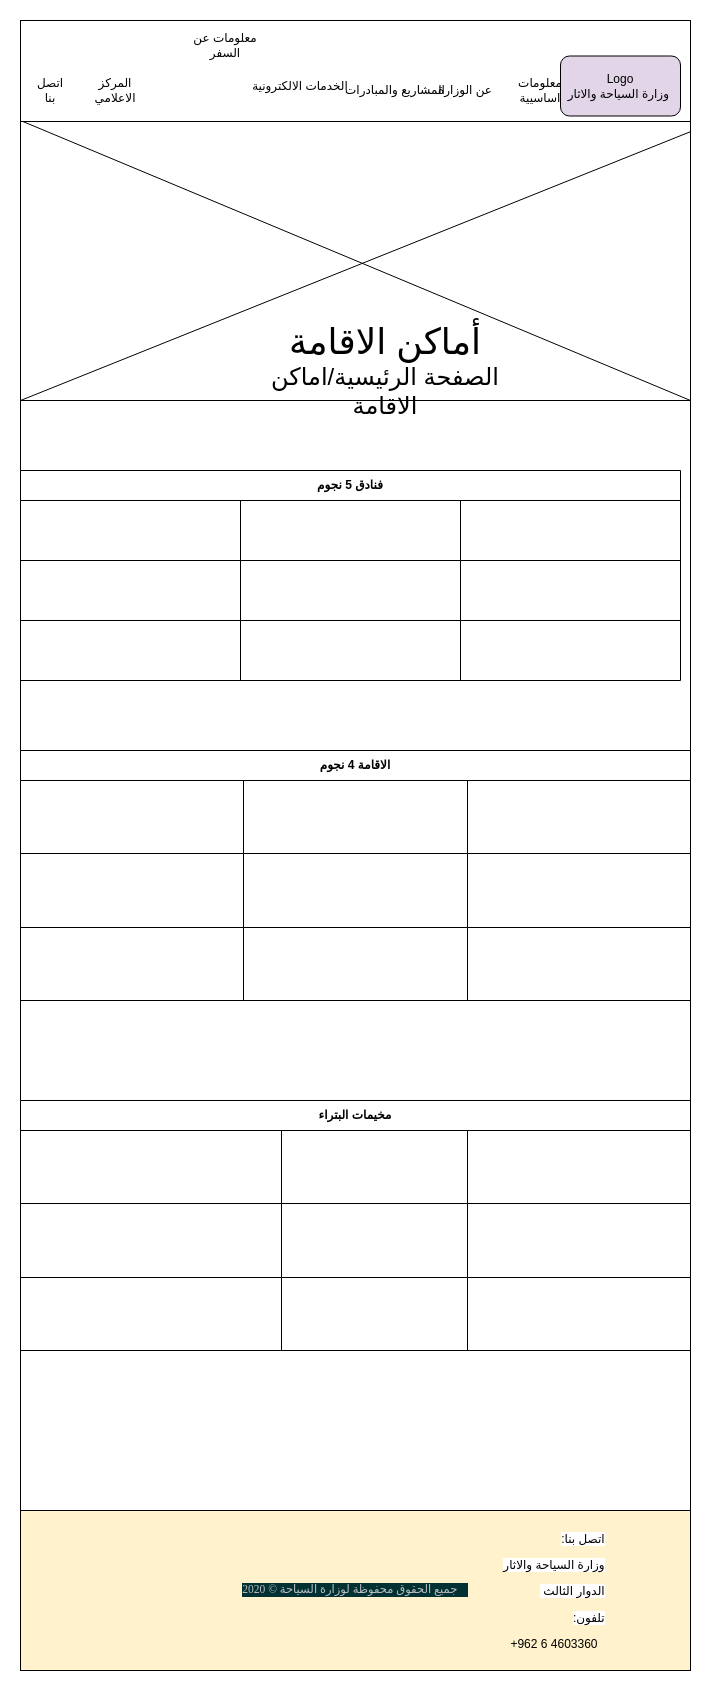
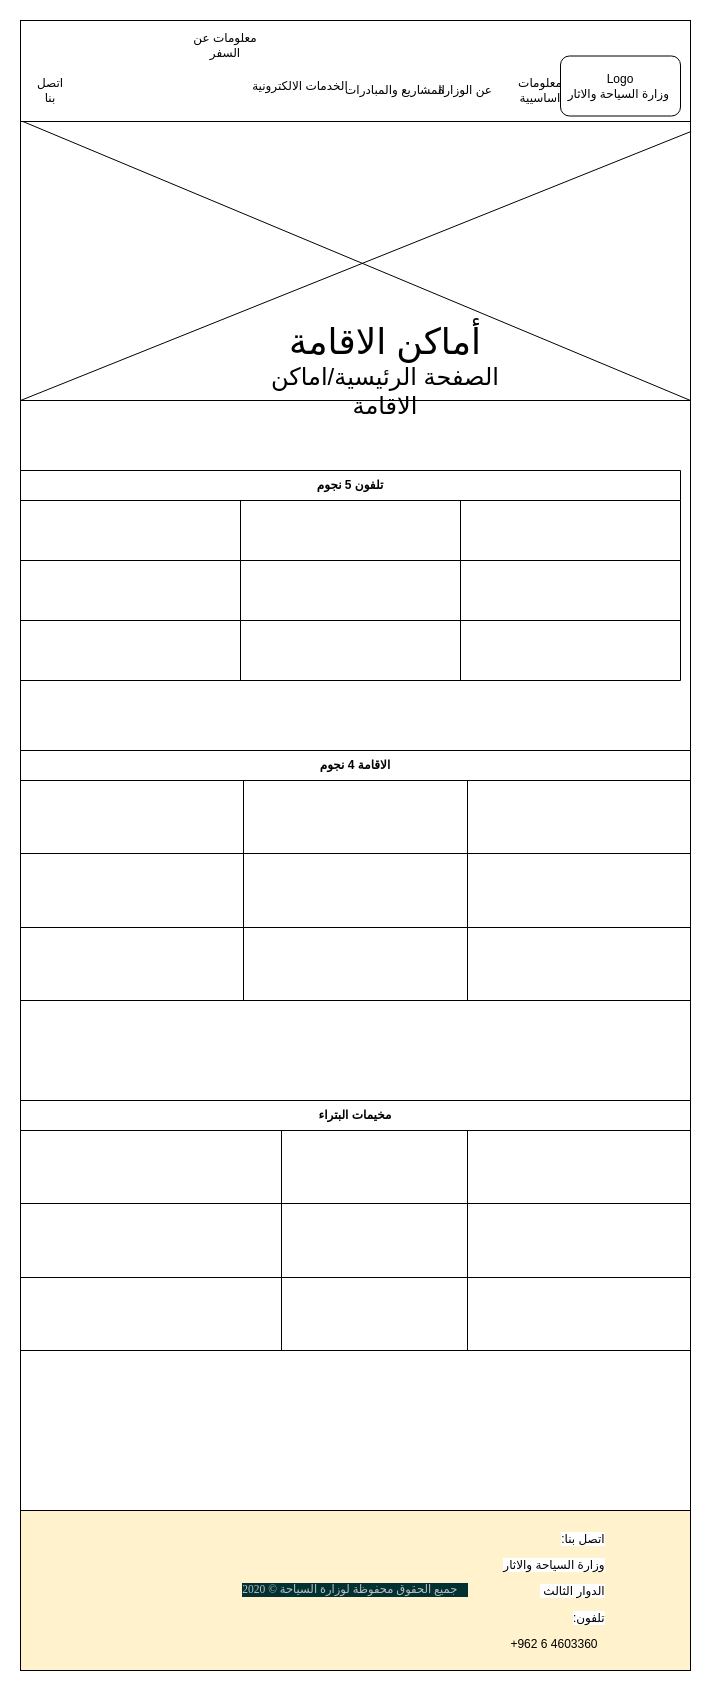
  <mxCell id="0" />
  <mxCell id="1" parent="0" />
  <mxCell id="2" value="" style="rounded=0;whiteSpace=wrap;html=1;fontStyle=1" parent="1" vertex="1"><mxGeometry x="20" y="20" width="670" height="1650" as="geometry" /></mxCell>
  <mxCell id="3" value="&lt;div class=&quot;sct-copyright&quot; style=&quot;box-sizing: border-box ; color: rgb(189 , 190 , 192) ; float: right ; padding-left: 0px ; padding-right: 0.9em ; font-family: &amp;#34;newfont&amp;#34; ; font-size: 11.52px ; text-align: left ; background-color: rgb(1 , 49 , 51)&quot;&gt;جميع الحقوق محفوظة لوزارة السياحة ©&amp;nbsp;2020&lt;/div&gt;&lt;div&gt;&lt;br&gt;&lt;/div&gt;" style="rounded=0;whiteSpace=wrap;html=1;fillColor=#fff2cc;" parent="1" vertex="1"><mxGeometry x="20" y="1510" width="670" height="160" as="geometry" /></mxCell>
  <mxCell id="4" value="&lt;p class=&quot;MsoNormal&quot; align=&quot;right&quot; style=&quot;text-align: right&quot;&gt;&lt;span lang=&quot;AR-SA&quot; dir=&quot;RTL&quot; style=&quot;font-family: &amp;#34;arial&amp;#34; , sans-serif&quot;&gt;&lt;span style=&quot;background-color: rgb(255 , 255 , 255)&quot;&gt;اتصل بنا:&lt;/span&gt;&lt;span style=&quot;background-color: yellow&quot;&gt;&lt;/span&gt;&lt;/span&gt;&lt;/p&gt;&lt;p class=&quot;MsoNormal&quot; align=&quot;right&quot; style=&quot;text-align: right&quot;&gt;&lt;span lang=&quot;AR-SA&quot; dir=&quot;RTL&quot; style=&quot;font-family: &amp;#34;arial&amp;#34; , sans-serif&quot;&gt;&lt;span style=&quot;background-color: rgb(255 , 255 , 255)&quot;&gt;وزارة السياحة والاثار&lt;/span&gt;&lt;/span&gt;&lt;/p&gt;&lt;p class=&quot;MsoNormal&quot; align=&quot;right&quot; style=&quot;text-align: right&quot;&gt;&lt;span lang=&quot;AR-SA&quot; dir=&quot;RTL&quot; style=&quot;font-family: &amp;#34;arial&amp;#34; , sans-serif&quot;&gt;&lt;span style=&quot;background-color: rgb(255 , 255 , 255)&quot;&gt;الدوار الثالث&amp;nbsp;&lt;/span&gt;&lt;/span&gt;&lt;/p&gt;&lt;p class=&quot;MsoNormal&quot; align=&quot;right&quot; style=&quot;text-align: right&quot;&gt;&lt;span lang=&quot;AR-SA&quot; dir=&quot;RTL&quot; style=&quot;font-family: &amp;#34;arial&amp;#34; , sans-serif&quot;&gt;&lt;span style=&quot;background-color: rgb(255 , 255 , 255)&quot;&gt;تلفون:&lt;/span&gt;&lt;/span&gt;&lt;/p&gt;&lt;span style=&quot;line-height: 107% ; font-family: &amp;#34;arial&amp;#34; , sans-serif&quot;&gt;&lt;font style=&quot;font-size: 12px&quot;&gt;+962 6 4603360&lt;/font&gt;&lt;/span&gt;" style="text;html=1;strokeColor=none;fillColor=none;align=center;verticalAlign=middle;whiteSpace=wrap;rounded=0;" parent="1" vertex="1"><mxGeometry x="474" y="1520" width="160" height="130" as="geometry" /></mxCell>
  <mxCell id="5" value="" style="rounded=0;whiteSpace=wrap;html=1;" parent="1" vertex="1"><mxGeometry x="20" y="120" width="670" height="280" as="geometry" /></mxCell>
  <mxCell id="6" value="&lt;font&gt;&lt;font style=&quot;font-size: 36px&quot;&gt;أماكن الاقامة&lt;/font&gt;&lt;br&gt;&lt;font style=&quot;font-size: 24px&quot;&gt;الصفحة الرئيسية/اماكن الاقامة&lt;/font&gt;&lt;/font&gt;&lt;font&gt;&lt;br&gt;&lt;/font&gt;" style="text;html=1;strokeColor=none;fillColor=none;align=center;verticalAlign=middle;whiteSpace=wrap;rounded=0;" parent="1" vertex="1"><mxGeometry x="240" y="330" width="290" height="80" as="geometry" /></mxCell>
  <mxCell id="7" value="" style="endArrow=none;html=1;exitX=0;exitY=1;exitDx=0;exitDy=0;entryX=1.001;entryY=0.039;entryDx=0;entryDy=0;entryPerimeter=0;" parent="1" source="5" target="5" edge="1"><mxGeometry width="50" height="50" relative="1" as="geometry"><mxPoint x="300" y="320" as="sourcePoint" /><mxPoint x="350" y="270" as="targetPoint" /></mxGeometry></mxCell>
  <mxCell id="8" value="" style="endArrow=none;html=1;entryX=0;entryY=0;entryDx=0;entryDy=0;exitX=1;exitY=1;exitDx=0;exitDy=0;" parent="1" source="5" target="5" edge="1"><mxGeometry width="50" height="50" relative="1" as="geometry"><mxPoint x="300" y="380" as="sourcePoint" /><mxPoint x="350" y="330" as="targetPoint" /></mxGeometry></mxCell>
  <mxCell id="9" value="" style="rounded=0;whiteSpace=wrap;html=1;" vertex="1" parent="1"><mxGeometry x="20" y="20" width="670" height="101" as="geometry" /></mxCell>
- <mxCell id="10" value="Logo&lt;br&gt;وزارة السياحة والاثار&amp;nbsp;" style="rounded=1;whiteSpace=wrap;html=1;fillColor=#e1d5e7;" vertex="1" parent="1"><mxGeometry x="560" y="55.5" width="120" height="60" as="geometry" /></mxCell>
+ <mxCell id="10" value="Logo&lt;br&gt;وزارة السياحة والاثار&amp;nbsp;" style="rounded=1;whiteSpace=wrap;html=1;" vertex="1" parent="1"><mxGeometry x="560" y="55.5" width="120" height="60" as="geometry" /></mxCell>
  <mxCell id="11" value="معلومات اساسيية" style="text;html=1;strokeColor=none;fillColor=none;align=center;verticalAlign=middle;whiteSpace=wrap;rounded=0;" vertex="1" parent="1"><mxGeometry x="510" y="80" width="60" height="20" as="geometry" /></mxCell>
  <mxCell id="12" value="عن الوزارة" style="text;html=1;strokeColor=none;fillColor=none;align=center;verticalAlign=middle;whiteSpace=wrap;rounded=0;" vertex="1" parent="1"><mxGeometry x="430" y="80" width="70" height="20" as="geometry" /></mxCell>
  <mxCell id="13" value="المشاريع والمبادرات" style="text;html=1;strokeColor=none;fillColor=none;align=center;verticalAlign=middle;whiteSpace=wrap;rounded=0;" vertex="1" parent="1"><mxGeometry x="340" y="80" width="110" height="20" as="geometry" /></mxCell>
  <mxCell id="14" value="الخدمات الالكترونية" style="text;html=1;strokeColor=none;fillColor=none;align=center;verticalAlign=middle;whiteSpace=wrap;rounded=0;" vertex="1" parent="1"><mxGeometry x="250" y="80" width="100" height="11" as="geometry" /></mxCell>
  <mxCell id="15" value="معلومات عن السفر" style="text;html=1;strokeColor=none;fillColor=none;align=center;verticalAlign=middle;whiteSpace=wrap;rounded=0;" vertex="1" parent="1"><mxGeometry x="185" y="35" width="80" height="20" as="geometry" /></mxCell>
- <mxCell id="16" value="المركز الاعلامي" style="text;html=1;strokeColor=none;fillColor=none;align=center;verticalAlign=middle;whiteSpace=wrap;rounded=0;" vertex="1" parent="1"><mxGeometry x="80" y="80" width="70" height="20" as="geometry" /></mxCell>
  <mxCell id="17" value="اتصل بنا" style="text;html=1;strokeColor=none;fillColor=none;align=center;verticalAlign=middle;whiteSpace=wrap;rounded=0;" vertex="1" parent="1"><mxGeometry x="30" y="80" width="40" height="20" as="geometry" /></mxCell>
- <mxCell id="18" value="فنادق 5 نجوم" style="shape=table;html=1;whiteSpace=wrap;startSize=30;container=1;collapsible=0;childLayout=tableLayout;fontStyle=1;align=center;" vertex="1" parent="1"><mxGeometry x="20" y="470" width="660" height="210" as="geometry" /></mxCell>
+ <mxCell id="18" value="تلفون 5 نجوم" style="shape=table;html=1;whiteSpace=wrap;startSize=30;container=1;collapsible=0;childLayout=tableLayout;fontStyle=1;align=center;" vertex="1" parent="1"><mxGeometry x="20" y="470" width="660" height="210" as="geometry" /></mxCell>
  <mxCell id="19" value="" style="shape=partialRectangle;html=1;whiteSpace=wrap;collapsible=0;dropTarget=0;pointerEvents=0;fillColor=none;top=0;left=0;bottom=0;right=0;points=[[0,0.5],[1,0.5]];portConstraint=eastwest;" vertex="1" parent="18"><mxGeometry y="30" width="660" height="60" as="geometry" /></mxCell>
  <mxCell id="20" value="" style="shape=partialRectangle;html=1;whiteSpace=wrap;connectable=0;fillColor=none;top=0;left=0;bottom=0;right=0;overflow=hidden;" vertex="1" parent="19"><mxGeometry width="220" height="60" as="geometry" /></mxCell>
  <mxCell id="21" value="" style="shape=partialRectangle;html=1;whiteSpace=wrap;connectable=0;fillColor=none;top=0;left=0;bottom=0;right=0;overflow=hidden;" vertex="1" parent="19"><mxGeometry x="220" width="220" height="60" as="geometry" /></mxCell>
  <mxCell id="22" value="" style="shape=partialRectangle;html=1;whiteSpace=wrap;connectable=0;fillColor=none;top=0;left=0;bottom=0;right=0;overflow=hidden;" vertex="1" parent="19"><mxGeometry x="440" width="220" height="60" as="geometry" /></mxCell>
  <mxCell id="23" value="" style="shape=partialRectangle;html=1;whiteSpace=wrap;collapsible=0;dropTarget=0;pointerEvents=0;fillColor=none;top=0;left=0;bottom=0;right=0;points=[[0,0.5],[1,0.5]];portConstraint=eastwest;" vertex="1" parent="18"><mxGeometry y="90" width="660" height="60" as="geometry" /></mxCell>
  <mxCell id="24" value="" style="shape=partialRectangle;html=1;whiteSpace=wrap;connectable=0;fillColor=none;top=0;left=0;bottom=0;right=0;overflow=hidden;" vertex="1" parent="23"><mxGeometry width="220" height="60" as="geometry" /></mxCell>
  <mxCell id="25" value="" style="shape=partialRectangle;html=1;whiteSpace=wrap;connectable=0;fillColor=none;top=0;left=0;bottom=0;right=0;overflow=hidden;" vertex="1" parent="23"><mxGeometry x="220" width="220" height="60" as="geometry" /></mxCell>
  <mxCell id="26" value="" style="shape=partialRectangle;html=1;whiteSpace=wrap;connectable=0;fillColor=none;top=0;left=0;bottom=0;right=0;overflow=hidden;" vertex="1" parent="23"><mxGeometry x="440" width="220" height="60" as="geometry" /></mxCell>
  <mxCell id="27" value="" style="shape=partialRectangle;html=1;whiteSpace=wrap;collapsible=0;dropTarget=0;pointerEvents=0;fillColor=none;top=0;left=0;bottom=0;right=0;points=[[0,0.5],[1,0.5]];portConstraint=eastwest;" vertex="1" parent="18"><mxGeometry y="150" width="660" height="60" as="geometry" /></mxCell>
  <mxCell id="28" value="" style="shape=partialRectangle;html=1;whiteSpace=wrap;connectable=0;fillColor=none;top=0;left=0;bottom=0;right=0;overflow=hidden;" vertex="1" parent="27"><mxGeometry width="220" height="60" as="geometry" /></mxCell>
  <mxCell id="29" value="" style="shape=partialRectangle;html=1;whiteSpace=wrap;connectable=0;fillColor=none;top=0;left=0;bottom=0;right=0;overflow=hidden;" vertex="1" parent="27"><mxGeometry x="220" width="220" height="60" as="geometry" /></mxCell>
  <mxCell id="30" value="" style="shape=partialRectangle;html=1;whiteSpace=wrap;connectable=0;fillColor=none;top=0;left=0;bottom=0;right=0;overflow=hidden;" vertex="1" parent="27"><mxGeometry x="440" width="220" height="60" as="geometry" /></mxCell>
  <mxCell id="31" value="الاقامة 4 نجوم" style="shape=table;html=1;whiteSpace=wrap;startSize=30;container=1;collapsible=0;childLayout=tableLayout;fontStyle=1;align=center;" vertex="1" parent="1"><mxGeometry x="20" y="750" width="670" height="250" as="geometry" /></mxCell>
  <mxCell id="32" value="" style="shape=partialRectangle;html=1;whiteSpace=wrap;collapsible=0;dropTarget=0;pointerEvents=0;fillColor=none;top=0;left=0;bottom=0;right=0;points=[[0,0.5],[1,0.5]];portConstraint=eastwest;" vertex="1" parent="31"><mxGeometry y="30" width="670" height="73" as="geometry" /></mxCell>
  <mxCell id="33" value="" style="shape=partialRectangle;html=1;whiteSpace=wrap;connectable=0;fillColor=none;top=0;left=0;bottom=0;right=0;overflow=hidden;" vertex="1" parent="32"><mxGeometry width="223" height="73" as="geometry" /></mxCell>
  <mxCell id="34" value="" style="shape=partialRectangle;html=1;whiteSpace=wrap;connectable=0;fillColor=none;top=0;left=0;bottom=0;right=0;overflow=hidden;" vertex="1" parent="32"><mxGeometry x="223" width="224" height="73" as="geometry" /></mxCell>
  <mxCell id="35" value="" style="shape=partialRectangle;html=1;whiteSpace=wrap;connectable=0;fillColor=none;top=0;left=0;bottom=0;right=0;overflow=hidden;" vertex="1" parent="32"><mxGeometry x="447" width="223" height="73" as="geometry" /></mxCell>
  <mxCell id="36" value="" style="shape=partialRectangle;html=1;whiteSpace=wrap;collapsible=0;dropTarget=0;pointerEvents=0;fillColor=none;top=0;left=0;bottom=0;right=0;points=[[0,0.5],[1,0.5]];portConstraint=eastwest;" vertex="1" parent="31"><mxGeometry y="103" width="670" height="74" as="geometry" /></mxCell>
  <mxCell id="37" value="" style="shape=partialRectangle;html=1;whiteSpace=wrap;connectable=0;fillColor=none;top=0;left=0;bottom=0;right=0;overflow=hidden;" vertex="1" parent="36"><mxGeometry width="223" height="74" as="geometry" /></mxCell>
  <mxCell id="38" value="" style="shape=partialRectangle;html=1;whiteSpace=wrap;connectable=0;fillColor=none;top=0;left=0;bottom=0;right=0;overflow=hidden;" vertex="1" parent="36"><mxGeometry x="223" width="224" height="74" as="geometry" /></mxCell>
  <mxCell id="39" value="" style="shape=partialRectangle;html=1;whiteSpace=wrap;connectable=0;fillColor=none;top=0;left=0;bottom=0;right=0;overflow=hidden;" vertex="1" parent="36"><mxGeometry x="447" width="223" height="74" as="geometry" /></mxCell>
  <mxCell id="40" value="" style="shape=partialRectangle;html=1;whiteSpace=wrap;collapsible=0;dropTarget=0;pointerEvents=0;fillColor=none;top=0;left=0;bottom=0;right=0;points=[[0,0.5],[1,0.5]];portConstraint=eastwest;" vertex="1" parent="31"><mxGeometry y="177" width="670" height="73" as="geometry" /></mxCell>
  <mxCell id="41" value="" style="shape=partialRectangle;html=1;whiteSpace=wrap;connectable=0;fillColor=none;top=0;left=0;bottom=0;right=0;overflow=hidden;" vertex="1" parent="40"><mxGeometry width="223" height="73" as="geometry" /></mxCell>
  <mxCell id="42" value="" style="shape=partialRectangle;html=1;whiteSpace=wrap;connectable=0;fillColor=none;top=0;left=0;bottom=0;right=0;overflow=hidden;" vertex="1" parent="40"><mxGeometry x="223" width="224" height="73" as="geometry" /></mxCell>
  <mxCell id="43" value="" style="shape=partialRectangle;html=1;whiteSpace=wrap;connectable=0;fillColor=none;top=0;left=0;bottom=0;right=0;overflow=hidden;" vertex="1" parent="40"><mxGeometry x="447" width="223" height="73" as="geometry" /></mxCell>
  <mxCell id="44" value="مخيمات البتراء" style="shape=table;html=1;whiteSpace=wrap;startSize=30;container=1;collapsible=0;childLayout=tableLayout;fontStyle=1;align=center;" vertex="1" parent="1"><mxGeometry x="20" y="1100" width="670" height="250" as="geometry" /></mxCell>
  <mxCell id="45" value="" style="shape=partialRectangle;html=1;whiteSpace=wrap;collapsible=0;dropTarget=0;pointerEvents=0;fillColor=none;top=0;left=0;bottom=0;right=0;points=[[0,0.5],[1,0.5]];portConstraint=eastwest;" vertex="1" parent="44"><mxGeometry y="30" width="670" height="73" as="geometry" /></mxCell>
  <mxCell id="46" value="" style="shape=partialRectangle;html=1;whiteSpace=wrap;connectable=0;fillColor=none;top=0;left=0;bottom=0;right=0;overflow=hidden;" vertex="1" parent="45"><mxGeometry width="261" height="73" as="geometry" /></mxCell>
  <mxCell id="47" value="" style="shape=partialRectangle;html=1;whiteSpace=wrap;connectable=0;fillColor=none;top=0;left=0;bottom=0;right=0;overflow=hidden;" vertex="1" parent="45"><mxGeometry x="261" width="186" height="73" as="geometry" /></mxCell>
  <mxCell id="48" value="" style="shape=partialRectangle;html=1;whiteSpace=wrap;connectable=0;fillColor=none;top=0;left=0;bottom=0;right=0;overflow=hidden;" vertex="1" parent="45"><mxGeometry x="447" width="223" height="73" as="geometry" /></mxCell>
  <mxCell id="49" value="" style="shape=partialRectangle;html=1;whiteSpace=wrap;collapsible=0;dropTarget=0;pointerEvents=0;fillColor=none;top=0;left=0;bottom=0;right=0;points=[[0,0.5],[1,0.5]];portConstraint=eastwest;" vertex="1" parent="44"><mxGeometry y="103" width="670" height="74" as="geometry" /></mxCell>
  <mxCell id="50" value="" style="shape=partialRectangle;html=1;whiteSpace=wrap;connectable=0;fillColor=none;top=0;left=0;bottom=0;right=0;overflow=hidden;" vertex="1" parent="49"><mxGeometry width="261" height="74" as="geometry" /></mxCell>
  <mxCell id="51" value="" style="shape=partialRectangle;html=1;whiteSpace=wrap;connectable=0;fillColor=none;top=0;left=0;bottom=0;right=0;overflow=hidden;" vertex="1" parent="49"><mxGeometry x="261" width="186" height="74" as="geometry" /></mxCell>
  <mxCell id="52" value="" style="shape=partialRectangle;html=1;whiteSpace=wrap;connectable=0;fillColor=none;top=0;left=0;bottom=0;right=0;overflow=hidden;" vertex="1" parent="49"><mxGeometry x="447" width="223" height="74" as="geometry" /></mxCell>
  <mxCell id="53" value="" style="shape=partialRectangle;html=1;whiteSpace=wrap;collapsible=0;dropTarget=0;pointerEvents=0;fillColor=none;top=0;left=0;bottom=0;right=0;points=[[0,0.5],[1,0.5]];portConstraint=eastwest;" vertex="1" parent="44"><mxGeometry y="177" width="670" height="73" as="geometry" /></mxCell>
  <mxCell id="54" value="" style="shape=partialRectangle;html=1;whiteSpace=wrap;connectable=0;fillColor=none;top=0;left=0;bottom=0;right=0;overflow=hidden;" vertex="1" parent="53"><mxGeometry width="261" height="73" as="geometry" /></mxCell>
  <mxCell id="55" value="" style="shape=partialRectangle;html=1;whiteSpace=wrap;connectable=0;fillColor=none;top=0;left=0;bottom=0;right=0;overflow=hidden;" vertex="1" parent="53"><mxGeometry x="261" width="186" height="73" as="geometry" /></mxCell>
  <mxCell id="56" value="" style="shape=partialRectangle;html=1;whiteSpace=wrap;connectable=0;fillColor=none;top=0;left=0;bottom=0;right=0;overflow=hidden;" vertex="1" parent="53"><mxGeometry x="447" width="223" height="73" as="geometry" /></mxCell>
